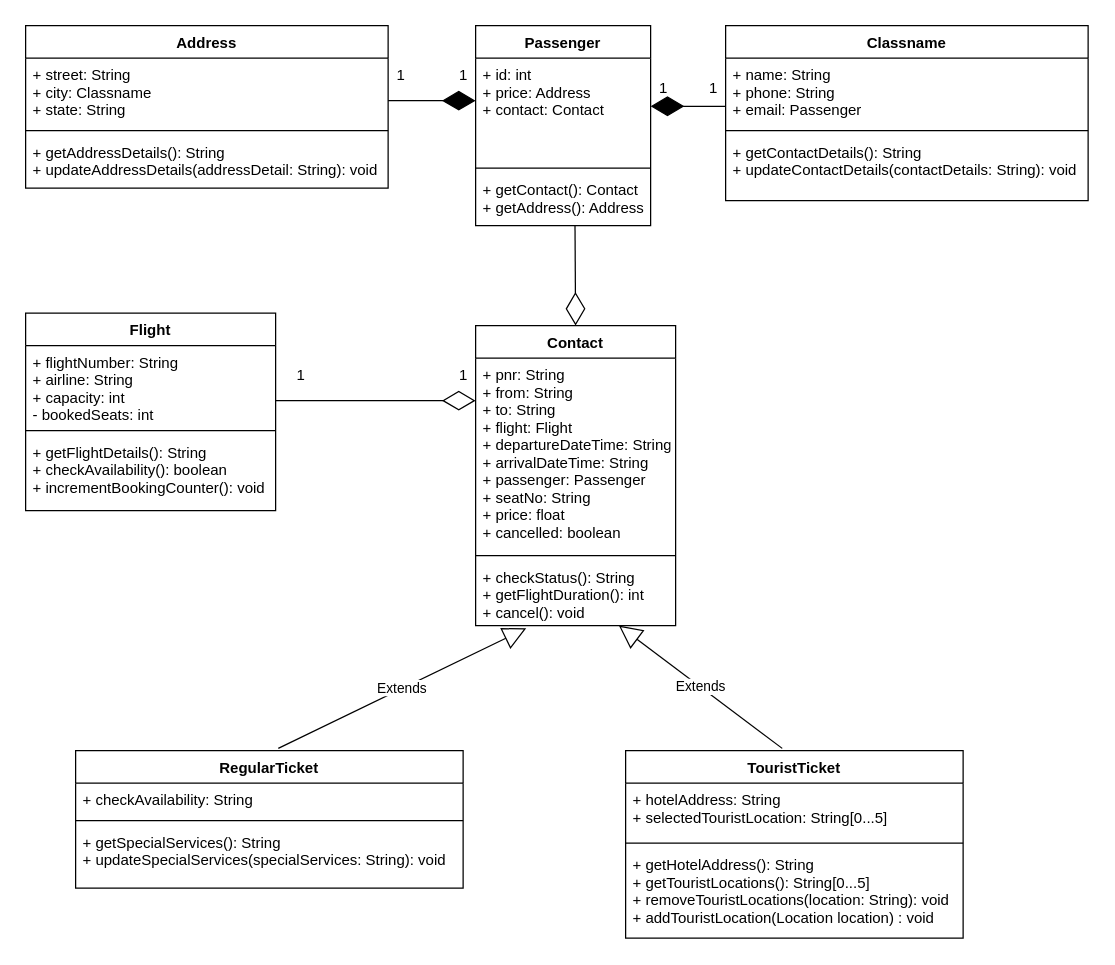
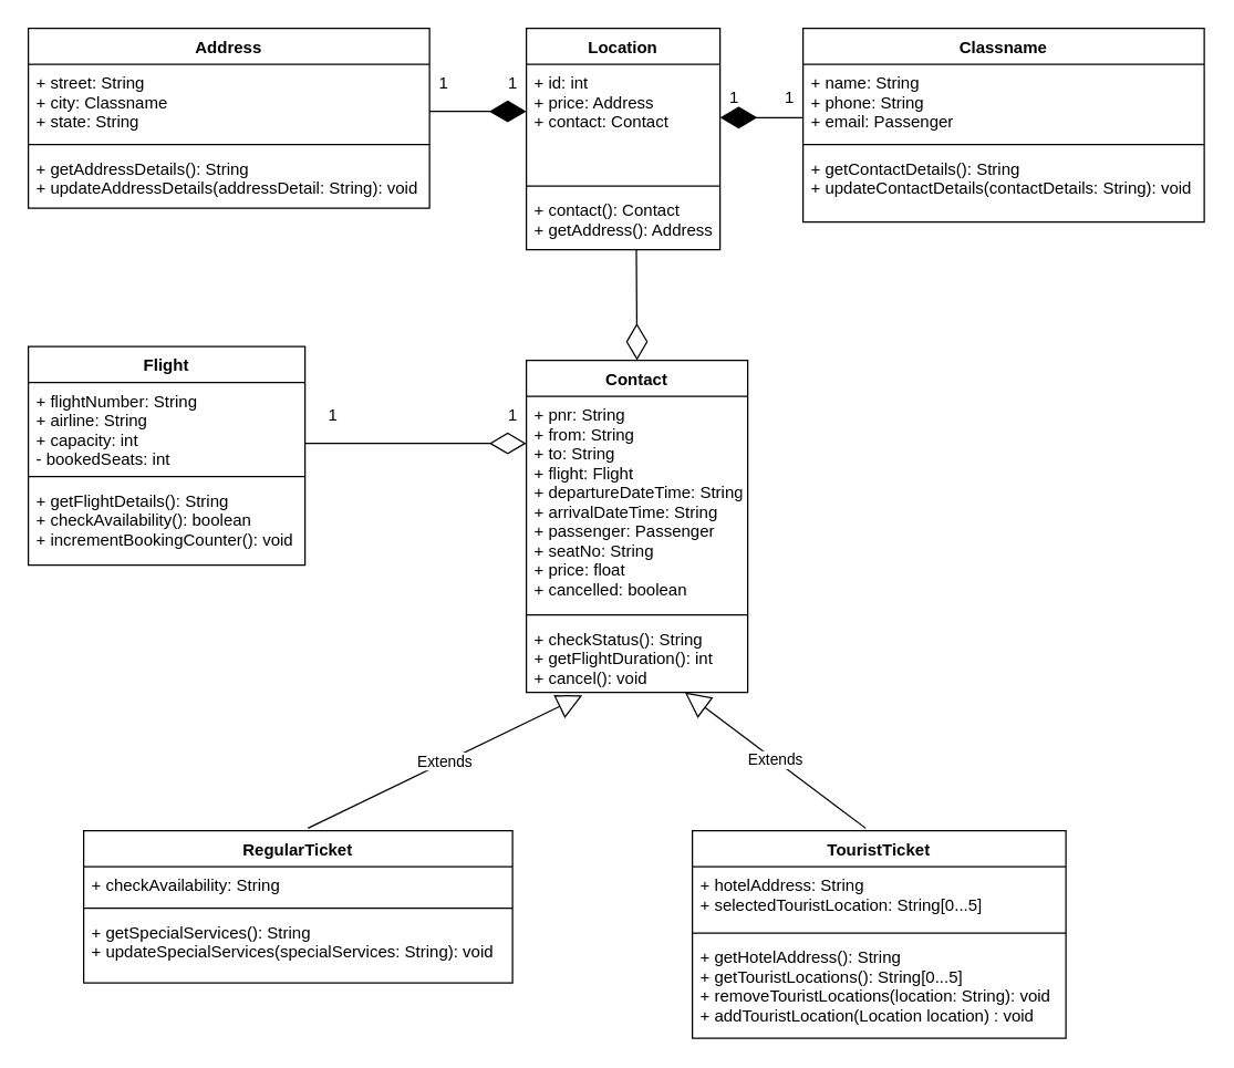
  <mxCell id="0" />
  <mxCell id="1" parent="0" />
  <mxCell id="2" value="Address" style="swimlane;fontStyle=1;align=center;verticalAlign=top;childLayout=stackLayout;horizontal=1;startSize=26;horizontalStack=0;resizeParent=1;resizeParentMax=0;resizeLast=0;collapsible=1;marginBottom=0;" vertex="1" parent="1"><mxGeometry width="290" height="130" as="geometry" x="20" y="20" /></mxCell>
  <mxCell id="3" value="+ street: String&#10;+ city: Classname&#10;+ state: String" style="text;strokeColor=none;fillColor=none;align=left;verticalAlign=top;spacingLeft=4;spacingRight=4;overflow=hidden;rotatable=0;points=[[0,0.5],[1,0.5]];portConstraint=eastwest;" vertex="1" parent="2"><mxGeometry y="26" width="290" height="54" as="geometry" /></mxCell>
  <mxCell id="4" value="" style="line;strokeWidth=1;fillColor=none;align=left;verticalAlign=middle;spacingTop=-1;spacingLeft=3;spacingRight=3;rotatable=0;labelPosition=right;points=[];portConstraint=eastwest;" vertex="1" parent="2"><mxGeometry y="80" width="290" height="8" as="geometry" /></mxCell>
  <mxCell id="5" value="+ getAddressDetails(): String&#10;+ updateAddressDetails(addressDetail: String): void" style="text;strokeColor=none;fillColor=none;align=left;verticalAlign=top;spacingLeft=4;spacingRight=4;overflow=hidden;rotatable=0;points=[[0,0.5],[1,0.5]];portConstraint=eastwest;" vertex="1" parent="2"><mxGeometry y="88" width="290" height="42" as="geometry" /></mxCell>
- <mxCell id="6" value="Passenger" style="swimlane;fontStyle=1;align=center;verticalAlign=top;childLayout=stackLayout;horizontal=1;startSize=26;horizontalStack=0;resizeParent=1;resizeParentMax=0;resizeLast=0;collapsible=1;marginBottom=0;" vertex="1" parent="1"><mxGeometry x="380" width="140" height="160" as="geometry" y="20" /></mxCell>
+ <mxCell id="6" value="Location" style="swimlane;fontStyle=1;align=center;verticalAlign=top;childLayout=stackLayout;horizontal=1;startSize=26;horizontalStack=0;resizeParent=1;resizeParentMax=0;resizeLast=0;collapsible=1;marginBottom=0;" vertex="1" parent="1"><mxGeometry x="380" width="140" height="160" as="geometry" y="20" /></mxCell>
  <mxCell id="7" value="+ id: int&#10;+ price: Address&#10;+ contact: Contact" style="text;strokeColor=none;fillColor=none;align=left;verticalAlign=top;spacingLeft=4;spacingRight=4;overflow=hidden;rotatable=0;points=[[0,0.5],[1,0.5]];portConstraint=eastwest;" vertex="1" parent="6"><mxGeometry y="26" width="140" height="84" as="geometry" /></mxCell>
  <mxCell id="8" value="" style="line;strokeWidth=1;fillColor=none;align=left;verticalAlign=middle;spacingTop=-1;spacingLeft=3;spacingRight=3;rotatable=0;labelPosition=right;points=[];portConstraint=eastwest;" vertex="1" parent="6"><mxGeometry y="110" width="140" height="8" as="geometry" /></mxCell>
- <mxCell id="9" value="+ getContact(): Contact&#10;+ getAddress(): Address" style="text;strokeColor=none;fillColor=none;align=left;verticalAlign=top;spacingLeft=4;spacingRight=4;overflow=hidden;rotatable=0;points=[[0,0.5],[1,0.5]];portConstraint=eastwest;" vertex="1" parent="6"><mxGeometry y="118" width="140" height="42" as="geometry" /></mxCell>
+ <mxCell id="9" value="+ contact(): Contact&#10;+ getAddress(): Address" style="text;strokeColor=none;fillColor=none;align=left;verticalAlign=top;spacingLeft=4;spacingRight=4;overflow=hidden;rotatable=0;points=[[0,0.5],[1,0.5]];portConstraint=eastwest;" vertex="1" parent="6"><mxGeometry y="118" width="140" height="42" as="geometry" /></mxCell>
  <mxCell id="10" value="Classname" style="swimlane;fontStyle=1;align=center;verticalAlign=top;childLayout=stackLayout;horizontal=1;startSize=26;horizontalStack=0;resizeParent=1;resizeParentMax=0;resizeLast=0;collapsible=1;marginBottom=0;" vertex="1" parent="1"><mxGeometry x="580" width="290" height="140" as="geometry" y="20" /></mxCell>
  <mxCell id="11" value="+ name: String&#10;+ phone: String&#10;+ email: Passenger" style="text;strokeColor=none;fillColor=none;align=left;verticalAlign=top;spacingLeft=4;spacingRight=4;overflow=hidden;rotatable=0;points=[[0,0.5],[1,0.5]];portConstraint=eastwest;" vertex="1" parent="10"><mxGeometry y="26" width="290" height="54" as="geometry" /></mxCell>
  <mxCell id="12" value="" style="line;strokeWidth=1;fillColor=none;align=left;verticalAlign=middle;spacingTop=-1;spacingLeft=3;spacingRight=3;rotatable=0;labelPosition=right;points=[];portConstraint=eastwest;" vertex="1" parent="10"><mxGeometry y="80" width="290" height="8" as="geometry" /></mxCell>
  <mxCell id="13" value="+ getContactDetails(): String&#10;+ updateContactDetails(contactDetails: String): void" style="text;strokeColor=none;fillColor=none;align=left;verticalAlign=top;spacingLeft=4;spacingRight=4;overflow=hidden;rotatable=0;points=[[0,0.5],[1,0.5]];portConstraint=eastwest;" vertex="1" parent="10"><mxGeometry y="88" width="290" height="52" as="geometry" /></mxCell>
  <mxCell id="14" value="Flight" style="swimlane;fontStyle=1;align=center;verticalAlign=top;childLayout=stackLayout;horizontal=1;startSize=26;horizontalStack=0;resizeParent=1;resizeParentMax=0;resizeLast=0;collapsible=1;marginBottom=0;" vertex="1" parent="1"><mxGeometry y="250" width="200" height="158" as="geometry" x="20" /></mxCell>
  <mxCell id="15" value="+ flightNumber: String&#10;+ airline: String&#10;+ capacity: int&#10;- bookedSeats: int" style="text;strokeColor=none;fillColor=none;align=left;verticalAlign=top;spacingLeft=4;spacingRight=4;overflow=hidden;rotatable=0;points=[[0,0.5],[1,0.5]];portConstraint=eastwest;" vertex="1" parent="14"><mxGeometry y="26" width="200" height="64" as="geometry" /></mxCell>
  <mxCell id="16" value="" style="line;strokeWidth=1;fillColor=none;align=left;verticalAlign=middle;spacingTop=-1;spacingLeft=3;spacingRight=3;rotatable=0;labelPosition=right;points=[];portConstraint=eastwest;" vertex="1" parent="14"><mxGeometry y="90" width="200" height="8" as="geometry" /></mxCell>
  <mxCell id="17" value="+ getFlightDetails(): String&#10;+ checkAvailability(): boolean&#10;+ incrementBookingCounter(): void" style="text;strokeColor=none;fillColor=none;align=left;verticalAlign=top;spacingLeft=4;spacingRight=4;overflow=hidden;rotatable=0;points=[[0,0.5],[1,0.5]];portConstraint=eastwest;" vertex="1" parent="14"><mxGeometry y="98" width="200" height="60" as="geometry" /></mxCell>
  <mxCell id="18" value="Contact" style="swimlane;fontStyle=1;align=center;verticalAlign=top;childLayout=stackLayout;horizontal=1;startSize=26;horizontalStack=0;resizeParent=1;resizeParentMax=0;resizeLast=0;collapsible=1;marginBottom=0;" vertex="1" parent="1"><mxGeometry x="380" y="260" width="160" height="240" as="geometry" /></mxCell>
  <mxCell id="19" value="+ pnr: String&#10;+ from: String&#10;+ to: String&#10;+ flight: Flight&#10;+ departureDateTime: String&#10;+ arrivalDateTime: String&#10;+ passenger: Passenger&#10;+ seatNo: String&#10;+ price: float&#10;+ cancelled: boolean" style="text;strokeColor=none;fillColor=none;align=left;verticalAlign=top;spacingLeft=4;spacingRight=4;overflow=hidden;rotatable=0;points=[[0,0.5],[1,0.5]];portConstraint=eastwest;" vertex="1" parent="18"><mxGeometry y="26" width="160" height="154" as="geometry" /></mxCell>
  <mxCell id="20" value="" style="line;strokeWidth=1;fillColor=none;align=left;verticalAlign=middle;spacingTop=-1;spacingLeft=3;spacingRight=3;rotatable=0;labelPosition=right;points=[];portConstraint=eastwest;" vertex="1" parent="18"><mxGeometry y="180" width="160" height="8" as="geometry" /></mxCell>
  <mxCell id="21" value="+ checkStatus(): String&#10;+ getFlightDuration(): int&#10;+ cancel(): void" style="text;strokeColor=none;fillColor=none;align=left;verticalAlign=top;spacingLeft=4;spacingRight=4;overflow=hidden;rotatable=0;points=[[0,0.5],[1,0.5]];portConstraint=eastwest;" vertex="1" parent="18"><mxGeometry y="188" width="160" height="52" as="geometry" /></mxCell>
  <mxCell id="22" value="RegularTicket" style="swimlane;fontStyle=1;align=center;verticalAlign=top;childLayout=stackLayout;horizontal=1;startSize=26;horizontalStack=0;resizeParent=1;resizeParentMax=0;resizeLast=0;collapsible=1;marginBottom=0;" vertex="1" parent="1"><mxGeometry x="60" y="600" width="310" height="110" as="geometry" /></mxCell>
  <mxCell id="23" value="+ checkAvailability: String" style="text;strokeColor=none;fillColor=none;align=left;verticalAlign=top;spacingLeft=4;spacingRight=4;overflow=hidden;rotatable=0;points=[[0,0.5],[1,0.5]];portConstraint=eastwest;" vertex="1" parent="22"><mxGeometry y="26" width="310" height="26" as="geometry" /></mxCell>
  <mxCell id="24" value="" style="line;strokeWidth=1;fillColor=none;align=left;verticalAlign=middle;spacingTop=-1;spacingLeft=3;spacingRight=3;rotatable=0;labelPosition=right;points=[];portConstraint=eastwest;" vertex="1" parent="22"><mxGeometry y="52" width="310" height="8" as="geometry" /></mxCell>
  <mxCell id="25" value="+ getSpecialServices(): String&#10;+ updateSpecialServices(specialServices: String): void" style="text;strokeColor=none;fillColor=none;align=left;verticalAlign=top;spacingLeft=4;spacingRight=4;overflow=hidden;rotatable=0;points=[[0,0.5],[1,0.5]];portConstraint=eastwest;" vertex="1" parent="22"><mxGeometry y="60" width="310" height="50" as="geometry" /></mxCell>
  <mxCell id="26" value="TouristTicket" style="swimlane;fontStyle=1;align=center;verticalAlign=top;childLayout=stackLayout;horizontal=1;startSize=26;horizontalStack=0;resizeParent=1;resizeParentMax=0;resizeLast=0;collapsible=1;marginBottom=0;" vertex="1" parent="1"><mxGeometry x="500" y="600" width="270" height="150" as="geometry" /></mxCell>
  <mxCell id="27" value="+ hotelAddress: String&#10;+ selectedTouristLocation: String[0...5]" style="text;strokeColor=none;fillColor=none;align=left;verticalAlign=top;spacingLeft=4;spacingRight=4;overflow=hidden;rotatable=0;points=[[0,0.5],[1,0.5]];portConstraint=eastwest;" vertex="1" parent="26"><mxGeometry y="26" width="270" height="44" as="geometry" /></mxCell>
  <mxCell id="28" value="" style="line;strokeWidth=1;fillColor=none;align=left;verticalAlign=middle;spacingTop=-1;spacingLeft=3;spacingRight=3;rotatable=0;labelPosition=right;points=[];portConstraint=eastwest;" vertex="1" parent="26"><mxGeometry y="70" width="270" height="8" as="geometry" /></mxCell>
  <mxCell id="29" value="+ getHotelAddress(): String&#10;+ getTouristLocations(): String[0...5]&#10;+ removeTouristLocations(location: String): void&#10;+ addTouristLocation(Location location) : void" style="text;strokeColor=none;fillColor=none;align=left;verticalAlign=top;spacingLeft=4;spacingRight=4;overflow=hidden;rotatable=0;points=[[0,0.5],[1,0.5]];portConstraint=eastwest;" vertex="1" parent="26"><mxGeometry y="78" width="270" height="72" as="geometry" /></mxCell>
  <mxCell id="30" value="" style="endArrow=diamondThin;endFill=1;endSize=24;html=1;" edge="1" parent="1"><mxGeometry width="160" relative="1" as="geometry"><mxPoint x="310" y="80" as="sourcePoint" /><mxPoint x="380" y="80" as="targetPoint" /></mxGeometry></mxCell>
  <mxCell id="31" value="" style="endArrow=diamondThin;endFill=1;endSize=24;html=1;" edge="1" parent="1"><mxGeometry width="160" relative="1" as="geometry"><mxPoint x="580" y="84.5" as="sourcePoint" /><mxPoint x="520" y="84.5" as="targetPoint" /></mxGeometry></mxCell>
  <mxCell id="32" value="" style="endArrow=diamondThin;endFill=0;endSize=24;html=1;" edge="1" parent="1"><mxGeometry width="160" relative="1" as="geometry"><mxPoint x="220" y="320" as="sourcePoint" /><mxPoint x="380" y="320" as="targetPoint" /></mxGeometry></mxCell>
  <mxCell id="33" value="" style="endArrow=diamondThin;endFill=0;endSize=24;html=1;entryX=0.5;entryY=0;entryDx=0;entryDy=0;" edge="1" parent="1" target="18"><mxGeometry width="160" relative="1" as="geometry"><mxPoint x="459.5" y="180" as="sourcePoint" /><mxPoint x="459.5" y="250" as="targetPoint" /></mxGeometry></mxCell>
  <mxCell id="34" value="Extends" style="endArrow=block;endSize=16;endFill=0;html=1;exitX=0.464;exitY=-0.012;exitDx=0;exitDy=0;exitPerimeter=0;" edge="1" parent="1" source="26" target="21"><mxGeometry width="160" relative="1" as="geometry"><mxPoint x="600" y="580" as="sourcePoint" /><mxPoint x="760" y="580" as="targetPoint" /></mxGeometry></mxCell>
  <mxCell id="35" value="Extends" style="endArrow=block;endSize=16;endFill=0;html=1;exitX=0.523;exitY=-0.016;exitDx=0;exitDy=0;exitPerimeter=0;entryX=0.253;entryY=1.042;entryDx=0;entryDy=0;entryPerimeter=0;" edge="1" parent="1" source="22" target="21"><mxGeometry width="160" relative="1" as="geometry"><mxPoint x="220" y="569" as="sourcePoint" /><mxPoint x="380" y="569" as="targetPoint" /></mxGeometry></mxCell>
  <mxCell id="36" value="1" style="text;html=1;align=center;verticalAlign=middle;resizable=0;points=[];autosize=1;" vertex="1" parent="1"><mxGeometry x="310" y="50" width="20" height="20" as="geometry" /></mxCell>
  <mxCell id="37" value="1" style="text;html=1;align=center;verticalAlign=middle;resizable=0;points=[];autosize=1;" vertex="1" parent="1"><mxGeometry x="360" y="50" width="20" height="20" as="geometry" /></mxCell>
  <mxCell id="38" value="1" style="text;html=1;align=center;verticalAlign=middle;resizable=0;points=[];autosize=1;" vertex="1" parent="1"><mxGeometry x="520" y="60" width="20" height="20" as="geometry" /></mxCell>
  <mxCell id="39" value="1&lt;br&gt;" style="text;html=1;align=center;verticalAlign=middle;resizable=0;points=[];autosize=1;" vertex="1" parent="1"><mxGeometry x="560" y="60" width="20" height="20" as="geometry" /></mxCell>
  <mxCell id="40" value="1&lt;br&gt;" style="text;html=1;align=center;verticalAlign=middle;resizable=0;points=[];autosize=1;" vertex="1" parent="1"><mxGeometry x="230" y="290" width="20" height="20" as="geometry" /></mxCell>
  <mxCell id="41" value="1" style="text;html=1;align=center;verticalAlign=middle;resizable=0;points=[];autosize=1;" vertex="1" parent="1"><mxGeometry x="360" y="290" width="20" height="20" as="geometry" /></mxCell>
